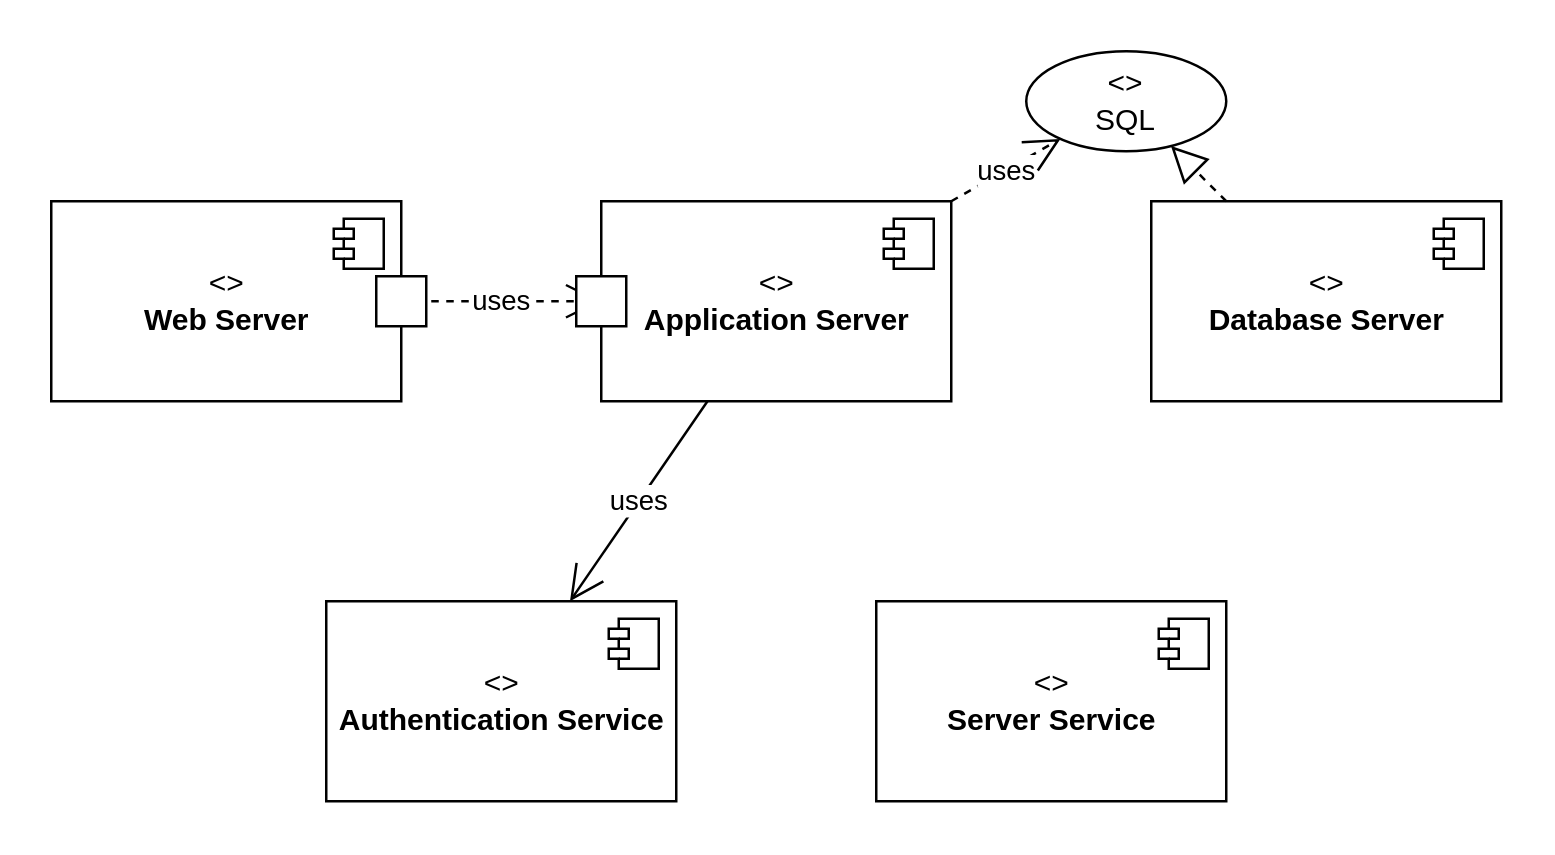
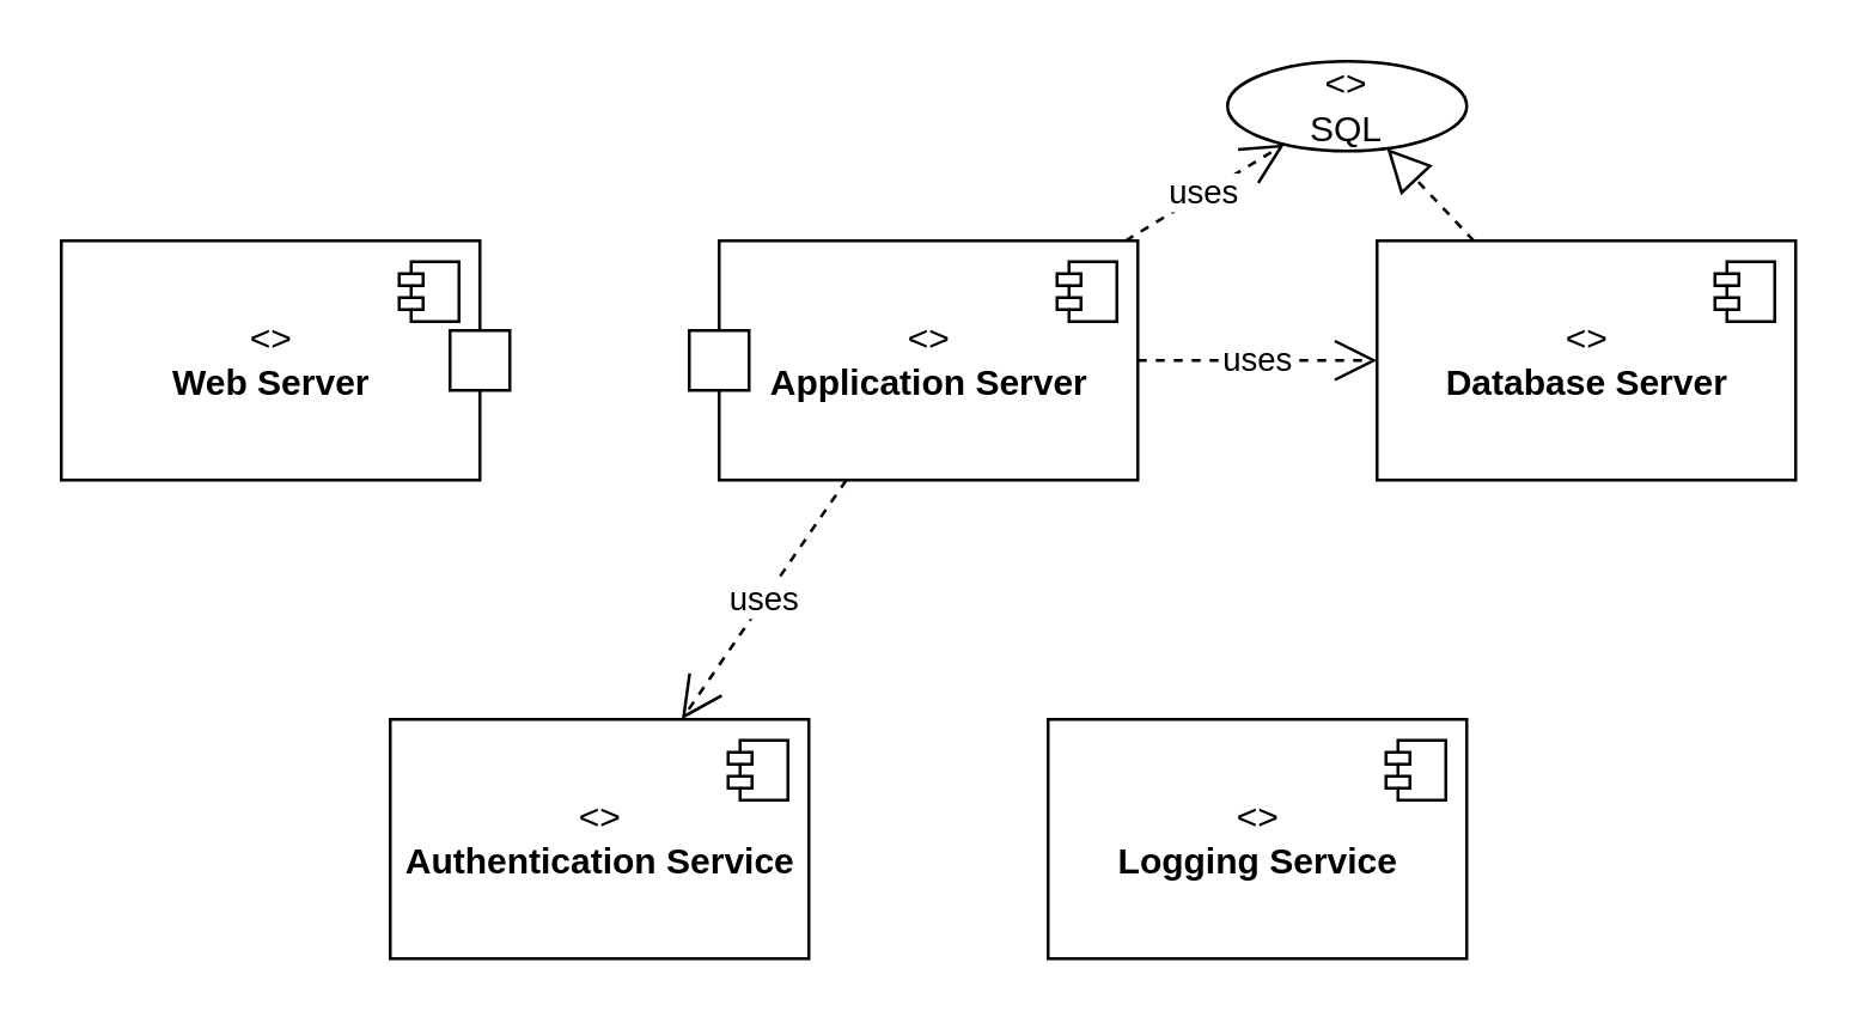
  <mxCell id="0" />
  <mxCell id="1" parent="0" />
  <mxCell id="2" value="&lt;&lt;component&gt;&gt;&lt;br&gt;&lt;b&gt;Web Server&lt;/b&gt;" style="html=1;dropTarget=0;" vertex="1" parent="1"><mxGeometry x="20" y="80" width="140" height="80" as="geometry" /></mxCell>
  <mxCell id="3" value="" style="shape=module;jettyWidth=8;jettyHeight=4;" vertex="1" parent="2"><mxGeometry x="1" width="20" height="20" relative="1" as="geometry"><mxPoint x="-27" y="7" as="offset" /></mxGeometry></mxCell>
  <mxCell id="4" value="&lt;&lt;component&gt;&gt;&lt;br&gt;&lt;b&gt;Application Server&lt;/b&gt;" style="html=1;dropTarget=0;" vertex="1" parent="1"><mxGeometry x="240" y="80" width="140" height="80" as="geometry" /></mxCell>
  <mxCell id="5" value="" style="shape=module;jettyWidth=8;jettyHeight=4;" vertex="1" parent="4"><mxGeometry x="1" width="20" height="20" relative="1" as="geometry"><mxPoint x="-27" y="7" as="offset" /></mxGeometry></mxCell>
  <mxCell id="6" value="&lt;&lt;component&gt;&gt;&lt;br&gt;&lt;b&gt;Database Server&lt;/b&gt;" style="html=1;dropTarget=0;" vertex="1" parent="1"><mxGeometry x="460" y="80" width="140" height="80" as="geometry" /></mxCell>
  <mxCell id="7" value="" style="shape=module;jettyWidth=8;jettyHeight=4;" vertex="1" parent="6"><mxGeometry x="1" width="20" height="20" relative="1" as="geometry"><mxPoint x="-27" y="7" as="offset" /></mxGeometry></mxCell>
  <mxCell id="8" value="&lt;&lt;component&gt;&gt;&lt;br&gt;&lt;b&gt;Authentication Service&lt;/b&gt;" style="html=1;dropTarget=0;" vertex="1" parent="1"><mxGeometry x="130" y="240" width="140" height="80" as="geometry" /></mxCell>
  <mxCell id="9" value="" style="shape=module;jettyWidth=8;jettyHeight=4;" vertex="1" parent="8"><mxGeometry x="1" width="20" height="20" relative="1" as="geometry"><mxPoint x="-27" y="7" as="offset" /></mxGeometry></mxCell>
- <mxCell id="10" value="&lt;&lt;component&gt;&gt;&lt;br&gt;&lt;b&gt;Server Service&lt;/b&gt;" style="html=1;dropTarget=0;" vertex="1" parent="1"><mxGeometry x="350" y="240" width="140" height="80" as="geometry" /></mxCell>
+ <mxCell id="10" value="&lt;&lt;component&gt;&gt;&lt;br&gt;&lt;b&gt;Logging Service&lt;/b&gt;" style="html=1;dropTarget=0;" vertex="1" parent="1"><mxGeometry x="350" y="240" width="140" height="80" as="geometry" /></mxCell>
  <mxCell id="11" value="" style="shape=module;jettyWidth=8;jettyHeight=4;" vertex="1" parent="10"><mxGeometry x="1" width="20" height="20" relative="1" as="geometry"><mxPoint x="-27" y="7" as="offset" /></mxGeometry></mxCell>
- <mxCell id="12" value="&lt;&lt;interface&gt;&gt;&lt;br&gt;SQL" style="ellipse;whiteSpace=wrap;html=1;" vertex="1" parent="1"><mxGeometry x="410" y="20" width="80" height="40" as="geometry" /></mxCell>
- <mxCell id="13" value="uses" style="endArrow=open;endFill=1;endSize=12;html=1;rounded=0;dashed=1;" edge="1" parent="1" source="2" target="4"><mxGeometry width="160" relative="1" as="geometry"><mxPoint x="160" y="120" as="sourcePoint" /><mxPoint x="240" y="120" as="targetPoint" /></mxGeometry></mxCell>
- <mxCell id="15" value="uses" style="endArrow=open;endFill=1;endSize=12;html=1;rounded=0;dashed=0;" edge="1" parent="1" source="4" target="8"><mxGeometry width="160" relative="1" as="geometry"><mxPoint x="280" y="160" as="sourcePoint" /><mxPoint x="220" y="240" as="targetPoint" /></mxGeometry></mxCell>
+ <mxCell id="12" value="&lt;&lt;interface&gt;&gt;&lt;br&gt;SQL" style="ellipse;whiteSpace=wrap;html=1;" vertex="1" parent="1"><mxGeometry x="410" y="20" width="80" height="30" as="geometry" /></mxCell>
+ <mxCell id="14" value="uses" style="endArrow=open;endFill=1;endSize=12;html=1;rounded=0;dashed=1;" edge="1" parent="1" source="4" target="6"><mxGeometry width="160" relative="1" as="geometry"><mxPoint x="380" y="120" as="sourcePoint" /><mxPoint x="460" y="120" as="targetPoint" /></mxGeometry></mxCell>
+ <mxCell id="15" value="uses" style="endArrow=open;endFill=1;endSize=12;html=1;rounded=0;dashed=1;" edge="1" parent="1" source="4" target="8"><mxGeometry width="160" relative="1" as="geometry"><mxPoint x="280" y="160" as="sourcePoint" /><mxPoint x="220" y="240" as="targetPoint" /></mxGeometry></mxCell>
  <mxCell id="16" value="uses" style="endArrow=open;endFill=1;endSize=12;html=1;rounded=0;dashed=1;" edge="1" parent="1" source="4" target="12"><mxGeometry width="160" relative="1" as="geometry"><mxPoint x="340" y="160" as="sourcePoint" /><mxPoint x="400" y="240" as="targetPoint" /></mxGeometry></mxCell>
  <mxCell id="17" value="" style="endArrow=block;dashed=1;endFill=0;endSize=12;html=1;rounded=0;" edge="1" parent="1" source="6" target="12"><mxGeometry width="160" relative="1" as="geometry"><mxPoint x="500" y="80" as="sourcePoint" /><mxPoint x="460" y="60" as="targetPoint" /></mxGeometry></mxCell>
  <mxCell id="18" value="" style="html=1;shape=mxgraph.sysml.port;sysMLPortType=flowPort;" vertex="1" parent="1"><mxGeometry x="150" y="110" width="20" height="20" as="geometry" /></mxCell>
  <mxCell id="19" value="" style="html=1;shape=mxgraph.sysml.port;sysMLPortType=flowPort;" vertex="1" parent="1"><mxGeometry x="230" y="110" width="20" height="20" as="geometry" /></mxCell>
